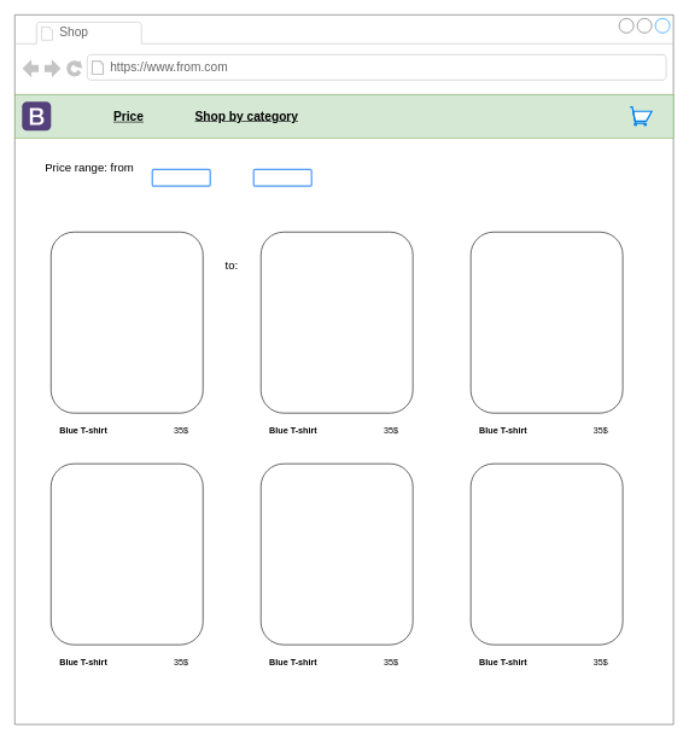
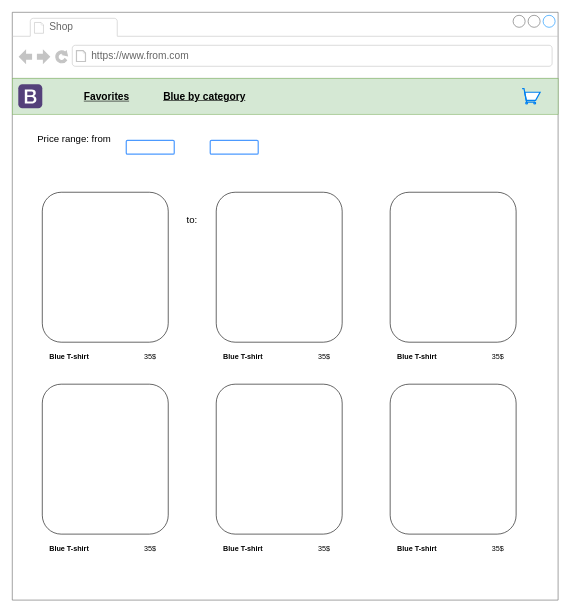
  <mxCell id="0" />
  <mxCell id="1" parent="0" />
  <mxCell id="2" value="" style="strokeWidth=1;shadow=0;dashed=0;align=center;html=1;shape=mxgraph.mockup.containers.browserWindow;rSize=0;strokeColor=#666666;strokeColor2=#008cff;strokeColor3=#c4c4c4;mainText=,;recursiveResize=0;fontColor=#000000;" vertex="1" parent="1"><mxGeometry x="20" y="20" width="910" height="980" as="geometry" /></mxCell>
  <mxCell id="3" value="Shop" style="strokeWidth=1;shadow=0;dashed=0;align=center;html=1;shape=mxgraph.mockup.containers.anchor;fontSize=17;fontColor=#666666;align=left;" vertex="1" parent="2"><mxGeometry x="60" y="12" width="110" height="26" as="geometry" /></mxCell>
  <mxCell id="4" value="https://www.from.com" style="strokeWidth=1;shadow=0;dashed=0;align=center;html=1;shape=mxgraph.mockup.containers.anchor;rSize=0;fontSize=17;fontColor=#666666;align=left;" vertex="1" parent="2"><mxGeometry x="130" y="60" width="250" height="26" as="geometry" /></mxCell>
  <mxCell id="5" value="" style="html=1;shadow=0;dashed=0;fillColor=#d5e8d4;strokeColor=#82b366;fontSize=16;align=left;spacing=2;spacingLeft=55;labelBorderColor=none;labelBackgroundColor=none;" vertex="1" parent="2"><mxGeometry y="110" width="910" height="60" as="geometry" /></mxCell>
  <mxCell id="6" value="" style="html=1;shadow=0;dashed=0;shape=mxgraph.bootstrap.logo;fillColor=#54407A;strokeColor=none;sketch=0;" vertex="1" parent="5"><mxGeometry width="40" height="40" relative="1" as="geometry"><mxPoint x="10" y="10" as="offset" /></mxGeometry></mxCell>
- <mxCell id="7" value="&lt;b&gt;Price&lt;/b&gt;" style="shape=rectangle;strokeColor=none;fillColor=none;linkText=;fontSize=17;fontColor=#000000;fontStyle=4;html=1;align=center;" vertex="1" parent="5"><mxGeometry x="75.833" y="27" width="162.5" height="10.112" as="geometry" /></mxCell>
- <mxCell id="8" value="&lt;b&gt;Shop by category&lt;/b&gt;" style="shape=rectangle;strokeColor=none;fillColor=none;linkText=;fontSize=17;fontColor=#000000;fontStyle=4;html=1;align=center;" vertex="1" parent="5"><mxGeometry x="238.333" y="26" width="162.5" height="10.112" as="geometry" /></mxCell>
+ <mxCell id="7" value="&lt;b&gt;Favorites&lt;/b&gt;" style="shape=rectangle;strokeColor=none;fillColor=none;linkText=;fontSize=17;fontColor=#000000;fontStyle=4;html=1;align=center;" vertex="1" parent="5"><mxGeometry x="75.833" y="27" width="162.5" height="10.112" as="geometry" /></mxCell>
+ <mxCell id="8" value="&lt;b&gt;Blue by category&lt;/b&gt;" style="shape=rectangle;strokeColor=none;fillColor=none;linkText=;fontSize=17;fontColor=#000000;fontStyle=4;html=1;align=center;" vertex="1" parent="5"><mxGeometry x="238.333" y="26" width="162.5" height="10.112" as="geometry" /></mxCell>
  <mxCell id="9" value="" style="html=1;verticalLabelPosition=bottom;align=center;labelBackgroundColor=none;verticalAlign=top;strokeWidth=2;strokeColor=#0080F0;shadow=0;dashed=0;shape=mxgraph.ios7.icons.shopping_cart;fontSize=16;fontColor=default;" vertex="1" parent="5"><mxGeometry x="850" y="17.25" width="30" height="25.5" as="geometry" /></mxCell>
  <mxCell id="10" value="" style="group" connectable="0" vertex="1" parent="2"><mxGeometry x="50" y="300" width="210" height="290" as="geometry" /></mxCell>
  <mxCell id="11" value="" style="rounded=1;whiteSpace=wrap;html=1;fontColor=#000000;" vertex="1" parent="10"><mxGeometry width="210" height="250" as="geometry" /></mxCell>
  <mxCell id="12" value="&lt;div align=&quot;left&quot;&gt;&lt;b&gt;Blue T-shirt&lt;br&gt;&lt;/b&gt;&lt;/div&gt;" style="text;html=1;strokeColor=none;fillColor=none;align=left;verticalAlign=middle;whiteSpace=wrap;rounded=0;fontColor=#000000;" vertex="1" parent="10"><mxGeometry x="10" y="260" width="120" height="30" as="geometry" /></mxCell>
  <mxCell id="13" value="35$" style="text;html=1;strokeColor=none;fillColor=none;align=center;verticalAlign=middle;whiteSpace=wrap;rounded=0;fontColor=#000000;" vertex="1" parent="10"><mxGeometry x="150" y="260" width="60" height="30" as="geometry" /></mxCell>
  <mxCell id="14" value="" style="group" connectable="0" vertex="1" parent="2"><mxGeometry x="340" y="300" width="210" height="290" as="geometry" /></mxCell>
  <mxCell id="15" value="" style="rounded=1;whiteSpace=wrap;html=1;fontColor=#000000;" vertex="1" parent="14"><mxGeometry width="210" height="250" as="geometry" /></mxCell>
  <mxCell id="16" value="&lt;div align=&quot;left&quot;&gt;&lt;b&gt;Blue T-shirt&lt;br&gt;&lt;/b&gt;&lt;/div&gt;" style="text;html=1;strokeColor=none;fillColor=none;align=left;verticalAlign=middle;whiteSpace=wrap;rounded=0;fontColor=#000000;" vertex="1" parent="14"><mxGeometry x="10" y="260" width="120" height="30" as="geometry" /></mxCell>
  <mxCell id="17" value="35$" style="text;html=1;strokeColor=none;fillColor=none;align=center;verticalAlign=middle;whiteSpace=wrap;rounded=0;fontColor=#000000;" vertex="1" parent="14"><mxGeometry x="150" y="260" width="60" height="30" as="geometry" /></mxCell>
  <mxCell id="18" value="" style="group" connectable="0" vertex="1" parent="2"><mxGeometry x="630" y="300" width="210" height="290" as="geometry" /></mxCell>
  <mxCell id="19" value="" style="rounded=1;whiteSpace=wrap;html=1;fontColor=#000000;" vertex="1" parent="18"><mxGeometry width="210" height="250" as="geometry" /></mxCell>
  <mxCell id="20" value="&lt;div align=&quot;left&quot;&gt;&lt;b&gt;Blue T-shirt&lt;br&gt;&lt;/b&gt;&lt;/div&gt;" style="text;html=1;strokeColor=none;fillColor=none;align=left;verticalAlign=middle;whiteSpace=wrap;rounded=0;fontColor=#000000;" vertex="1" parent="18"><mxGeometry x="10" y="260" width="120" height="30" as="geometry" /></mxCell>
  <mxCell id="21" value="35$" style="text;html=1;strokeColor=none;fillColor=none;align=center;verticalAlign=middle;whiteSpace=wrap;rounded=0;fontColor=#000000;" vertex="1" parent="18"><mxGeometry x="150" y="260" width="60" height="30" as="geometry" /></mxCell>
  <mxCell id="22" value="" style="group" connectable="0" vertex="1" parent="2"><mxGeometry x="50" y="620" width="210" height="290" as="geometry" /></mxCell>
  <mxCell id="23" value="" style="rounded=1;whiteSpace=wrap;html=1;fontColor=#000000;" vertex="1" parent="22"><mxGeometry width="210" height="250" as="geometry" /></mxCell>
  <mxCell id="24" value="&lt;div align=&quot;left&quot;&gt;&lt;b&gt;Blue T-shirt&lt;br&gt;&lt;/b&gt;&lt;/div&gt;" style="text;html=1;strokeColor=none;fillColor=none;align=left;verticalAlign=middle;whiteSpace=wrap;rounded=0;fontColor=#000000;" vertex="1" parent="22"><mxGeometry x="10" y="260" width="120" height="30" as="geometry" /></mxCell>
  <mxCell id="25" value="35$" style="text;html=1;strokeColor=none;fillColor=none;align=center;verticalAlign=middle;whiteSpace=wrap;rounded=0;fontColor=#000000;" vertex="1" parent="22"><mxGeometry x="150" y="260" width="60" height="30" as="geometry" /></mxCell>
  <mxCell id="26" value="" style="group" connectable="0" vertex="1" parent="2"><mxGeometry x="340" y="620" width="210" height="290" as="geometry" /></mxCell>
  <mxCell id="27" value="" style="rounded=1;whiteSpace=wrap;html=1;fontColor=#000000;" vertex="1" parent="26"><mxGeometry width="210" height="250" as="geometry" /></mxCell>
  <mxCell id="28" value="&lt;div align=&quot;left&quot;&gt;&lt;b&gt;Blue T-shirt&lt;br&gt;&lt;/b&gt;&lt;/div&gt;" style="text;html=1;strokeColor=none;fillColor=none;align=left;verticalAlign=middle;whiteSpace=wrap;rounded=0;fontColor=#000000;" vertex="1" parent="26"><mxGeometry x="10" y="260" width="120" height="30" as="geometry" /></mxCell>
  <mxCell id="29" value="35$" style="text;html=1;strokeColor=none;fillColor=none;align=center;verticalAlign=middle;whiteSpace=wrap;rounded=0;fontColor=#000000;" vertex="1" parent="26"><mxGeometry x="150" y="260" width="60" height="30" as="geometry" /></mxCell>
  <mxCell id="30" value="" style="group" connectable="0" vertex="1" parent="2"><mxGeometry x="630" y="620" width="210" height="290" as="geometry" /></mxCell>
  <mxCell id="31" value="" style="rounded=1;whiteSpace=wrap;html=1;fontColor=#000000;" vertex="1" parent="30"><mxGeometry width="210" height="250" as="geometry" /></mxCell>
  <mxCell id="32" value="&lt;div align=&quot;left&quot;&gt;&lt;b&gt;Blue T-shirt&lt;br&gt;&lt;/b&gt;&lt;/div&gt;" style="text;html=1;strokeColor=none;fillColor=none;align=left;verticalAlign=middle;whiteSpace=wrap;rounded=0;fontColor=#000000;" vertex="1" parent="30"><mxGeometry x="10" y="260" width="120" height="30" as="geometry" /></mxCell>
  <mxCell id="33" value="35$" style="text;html=1;strokeColor=none;fillColor=none;align=center;verticalAlign=middle;whiteSpace=wrap;rounded=0;fontColor=#000000;" vertex="1" parent="30"><mxGeometry x="150" y="260" width="60" height="30" as="geometry" /></mxCell>
  <mxCell id="34" value="&lt;div style=&quot;font-size: 16px;&quot; align=&quot;left&quot;&gt;Price range: from&amp;nbsp; &lt;/div&gt;" style="text;html=1;strokeColor=none;fillColor=none;align=left;verticalAlign=middle;whiteSpace=wrap;rounded=0;fontSize=16;" vertex="1" parent="2"><mxGeometry x="40" y="195" width="140" height="30" as="geometry" /></mxCell>
  <mxCell id="35" value="" style="rounded=1;arcSize=9;align=left;spacingLeft=5;strokeColor=#4C9AFF;html=1;strokeWidth=2;fontSize=12;verticalAlign=middle;" vertex="1" parent="2"><mxGeometry x="190" y="213.5" width="80" height="23" as="geometry" /></mxCell>
  <mxCell id="36" value="" style="rounded=1;arcSize=9;align=left;spacingLeft=5;strokeColor=#4C9AFF;html=1;strokeWidth=2;fontSize=12;verticalAlign=middle;" vertex="1" parent="2"><mxGeometry x="330" y="213.5" width="80" height="23" as="geometry" /></mxCell>
  <mxCell id="37" value="to:" style="text;html=1;strokeColor=none;fillColor=none;align=center;verticalAlign=middle;whiteSpace=wrap;rounded=0;fontSize=16;" vertex="1" parent="2"><mxGeometry x="270" y="330" width="60" height="30" as="geometry" /></mxCell>
